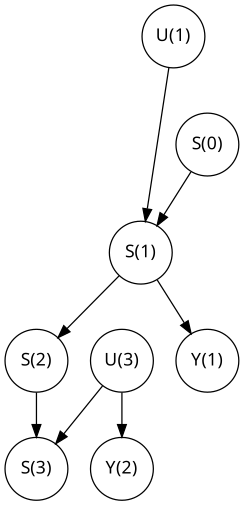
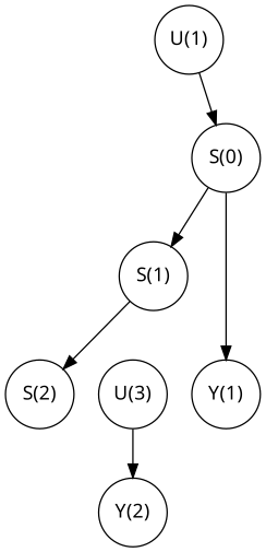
  digraph {
    bgcolor=white
    splines=spline
    node [fixedsize=true fontname="Trubechet MS Regular" fontsize=14 shape=circle]
    n1 [label=<S(0)> width=.7]
    n2 [label=<S(1)> width=.7]
    n3 [label=<U(1)> width=.7]
    n4 [label=<S(2)> width=.7]
    n5 [label=<Y(1)> width=.7]
-   n6 [label=<S(3)> width=.7]
    n7 [label=<U(3)> width=.7]
    n8 [label=<Y(2)> width=.7]
    n1 -> n2
    n2 -> n4
-   n2 -> n5
-   n3 -> n2
-   n4 -> n6
-   n7 -> n6
+   n1 -> n5
+   n3 -> n1
    n7 -> n8
  }
